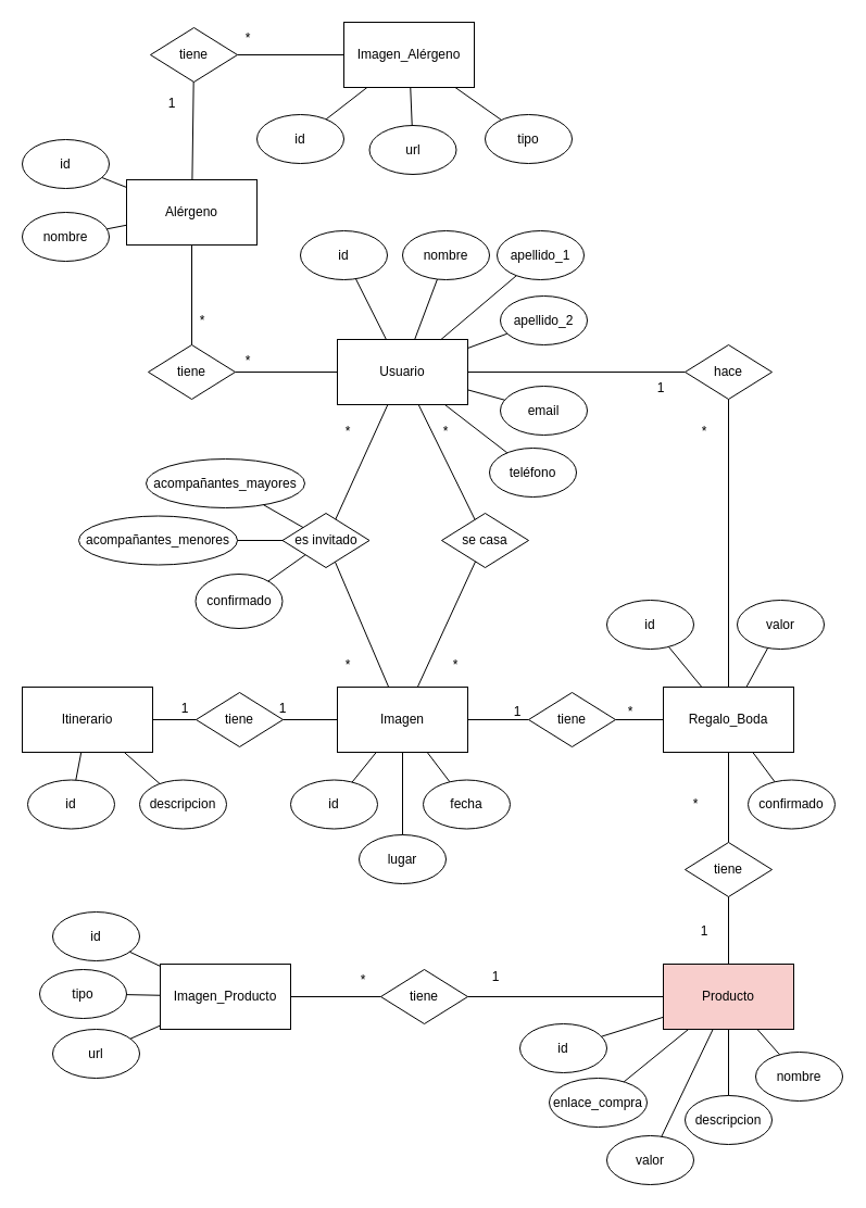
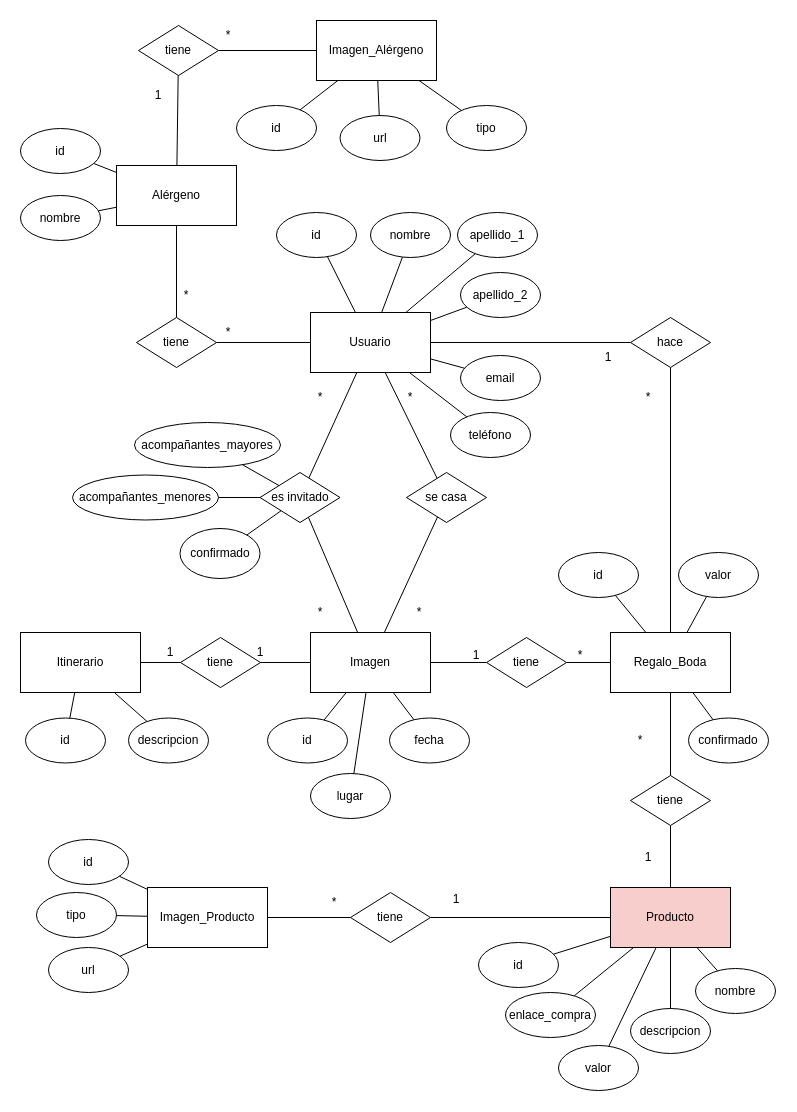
  <mxCell id="0" />
  <mxCell id="1" parent="0" />
  <mxCell id="2" value="Imagen" style="rounded=0;whiteSpace=wrap;html=1;" vertex="1" parent="1"><mxGeometry x="310" y="632" width="120" height="60" as="geometry" /></mxCell>
  <mxCell id="3" value="se casa" style="rhombus;whiteSpace=wrap;html=1;" vertex="1" parent="1"><mxGeometry x="406" y="472" width="80" height="50" as="geometry" /></mxCell>
  <mxCell id="4" value="tiene" style="rhombus;whiteSpace=wrap;html=1;" vertex="1" parent="1"><mxGeometry x="136" y="317" width="80" height="50" as="geometry" /></mxCell>
  <mxCell id="5" value="es invitado" style="rhombus;whiteSpace=wrap;html=1;" vertex="1" parent="1"><mxGeometry x="259.5" y="472" width="80" height="50" as="geometry" /></mxCell>
  <mxCell id="6" value="tiene" style="rhombus;whiteSpace=wrap;html=1;" vertex="1" parent="1"><mxGeometry x="180" y="637" width="80" height="50" as="geometry" /></mxCell>
  <mxCell id="7" value="" style="endArrow=none;html=1;rounded=0;" edge="1" parent="1" source="2" target="5"><mxGeometry width="50" height="50" relative="1" as="geometry"><mxPoint x="340" y="612" as="sourcePoint" /><mxPoint x="390" y="562" as="targetPoint" /></mxGeometry></mxCell>
  <mxCell id="8" value="" style="endArrow=none;html=1;rounded=0;" edge="1" parent="1" source="2" target="99"><mxGeometry width="50" height="50" relative="1" as="geometry"><mxPoint x="340" y="680" as="sourcePoint" /><mxPoint x="578" y="715" as="targetPoint" /></mxGeometry></mxCell>
  <mxCell id="9" value="Usuario" style="rounded=0;whiteSpace=wrap;html=1;" vertex="1" parent="1"><mxGeometry x="310" y="312" width="120" height="60" as="geometry" /></mxCell>
  <mxCell id="10" value="Producto" style="rounded=0;whiteSpace=wrap;html=1;fillColor=#f8cecc;" vertex="1" parent="1"><mxGeometry x="610" y="887" width="120" height="60" as="geometry" /></mxCell>
  <mxCell id="11" value="" style="endArrow=none;html=1;rounded=0;" edge="1" parent="1" source="5" target="9"><mxGeometry width="50" height="50" relative="1" as="geometry"><mxPoint x="340" y="482" as="sourcePoint" /><mxPoint x="390" y="562" as="targetPoint" /></mxGeometry></mxCell>
  <mxCell id="12" value="" style="endArrow=none;html=1;rounded=0;" edge="1" parent="1" source="2" target="3"><mxGeometry width="50" height="50" relative="1" as="geometry"><mxPoint x="340" y="612" as="sourcePoint" /><mxPoint x="390" y="562" as="targetPoint" /></mxGeometry></mxCell>
  <mxCell id="13" value="" style="endArrow=none;html=1;rounded=0;" edge="1" parent="1" source="3" target="9"><mxGeometry width="50" height="50" relative="1" as="geometry"><mxPoint x="340" y="612" as="sourcePoint" /><mxPoint x="390" y="562" as="targetPoint" /></mxGeometry></mxCell>
  <mxCell id="14" value="" style="endArrow=none;html=1;rounded=0;" edge="1" parent="1" source="98" target="102"><mxGeometry width="50" height="50" relative="1" as="geometry"><mxPoint x="506" y="717" as="sourcePoint" /><mxPoint x="668" y="765" as="targetPoint" /></mxGeometry></mxCell>
  <mxCell id="15" value="Alérgeno" style="rounded=0;whiteSpace=wrap;html=1;" vertex="1" parent="1"><mxGeometry x="116" y="165" width="120" height="60" as="geometry" /></mxCell>
  <mxCell id="16" value="" style="endArrow=none;html=1;rounded=0;" edge="1" parent="1" source="4" target="9"><mxGeometry width="50" height="50" relative="1" as="geometry"><mxPoint x="340" y="612" as="sourcePoint" /><mxPoint x="390" y="562" as="targetPoint" /></mxGeometry></mxCell>
  <mxCell id="17" value="" style="endArrow=none;html=1;rounded=0;" edge="1" parent="1" source="4" target="15"><mxGeometry width="50" height="50" relative="1" as="geometry"><mxPoint x="180" y="362" as="sourcePoint" /><mxPoint x="390" y="562" as="targetPoint" /></mxGeometry></mxCell>
  <mxCell id="18" value="Itinerario" style="rounded=0;whiteSpace=wrap;html=1;" vertex="1" parent="1"><mxGeometry x="20" y="632" width="120" height="60" as="geometry" /></mxCell>
  <mxCell id="19" value="" style="endArrow=none;html=1;rounded=0;" edge="1" parent="1" source="6" target="18"><mxGeometry width="50" height="50" relative="1" as="geometry"><mxPoint x="340" y="690" as="sourcePoint" /><mxPoint x="390" y="640" as="targetPoint" /></mxGeometry></mxCell>
  <mxCell id="20" value="" style="endArrow=none;html=1;rounded=0;" edge="1" parent="1" source="6" target="2"><mxGeometry width="50" height="50" relative="1" as="geometry"><mxPoint x="340" y="690" as="sourcePoint" /><mxPoint x="390" y="640" as="targetPoint" /></mxGeometry></mxCell>
  <mxCell id="21" value="*" style="text;html=1;align=center;verticalAlign=middle;whiteSpace=wrap;rounded=0;" vertex="1" parent="1"><mxGeometry x="156" y="279.5" width="60" height="30" as="geometry" /></mxCell>
  <mxCell id="22" value="*" style="text;html=1;align=center;verticalAlign=middle;whiteSpace=wrap;rounded=0;" vertex="1" parent="1"><mxGeometry x="198" y="317" width="60" height="30" as="geometry" /></mxCell>
  <mxCell id="23" value="*" style="text;html=1;align=center;verticalAlign=middle;whiteSpace=wrap;rounded=0;" vertex="1" parent="1"><mxGeometry x="389" y="597" width="60" height="30" as="geometry" /></mxCell>
  <mxCell id="24" value="*" style="text;html=1;align=center;verticalAlign=middle;whiteSpace=wrap;rounded=0;" vertex="1" parent="1"><mxGeometry x="290" y="382" width="60" height="30" as="geometry" /></mxCell>
  <mxCell id="25" value="*" style="text;html=1;align=center;verticalAlign=middle;whiteSpace=wrap;rounded=0;" vertex="1" parent="1"><mxGeometry x="380" y="382" width="60" height="30" as="geometry" /></mxCell>
  <mxCell id="26" value="*" style="text;html=1;align=center;verticalAlign=middle;whiteSpace=wrap;rounded=0;" vertex="1" parent="1"><mxGeometry x="290" y="597" width="60" height="30" as="geometry" /></mxCell>
  <mxCell id="27" value="1" style="text;html=1;align=center;verticalAlign=middle;whiteSpace=wrap;rounded=0;" vertex="1" parent="1"><mxGeometry x="140" y="637" width="60" height="30" as="geometry" /></mxCell>
  <mxCell id="28" value="1" style="text;html=1;align=center;verticalAlign=middle;whiteSpace=wrap;rounded=0;" vertex="1" parent="1"><mxGeometry x="230" y="637" width="60" height="30" as="geometry" /></mxCell>
  <mxCell id="29" value="*" style="text;html=1;align=center;verticalAlign=middle;whiteSpace=wrap;rounded=0;" vertex="1" parent="1"><mxGeometry x="550" y="640" width="60" height="30" as="geometry" /></mxCell>
  <mxCell id="30" value="id" style="ellipse;whiteSpace=wrap;html=1;" vertex="1" parent="1"><mxGeometry x="20" y="128" width="80" height="45" as="geometry" /></mxCell>
  <mxCell id="31" value="id" style="ellipse;whiteSpace=wrap;html=1;" vertex="1" parent="1"><mxGeometry x="276" y="212" width="80" height="45" as="geometry" /></mxCell>
  <mxCell id="32" value="id" style="ellipse;whiteSpace=wrap;html=1;" vertex="1" parent="1"><mxGeometry x="25" y="717.5" width="80" height="45" as="geometry" /></mxCell>
  <mxCell id="33" value="id" style="ellipse;whiteSpace=wrap;html=1;" vertex="1" parent="1"><mxGeometry x="267" y="717.5" width="80" height="45" as="geometry" /></mxCell>
  <mxCell id="34" value="id" style="ellipse;whiteSpace=wrap;html=1;" vertex="1" parent="1"><mxGeometry x="478" y="942" width="80" height="45" as="geometry" /></mxCell>
  <mxCell id="35" value="nombre" style="ellipse;whiteSpace=wrap;html=1;" vertex="1" parent="1"><mxGeometry x="20" y="195" width="80" height="45" as="geometry" /></mxCell>
  <mxCell id="36" value="nombre" style="ellipse;whiteSpace=wrap;html=1;" vertex="1" parent="1"><mxGeometry x="370" y="212" width="80" height="45" as="geometry" /></mxCell>
  <mxCell id="37" value="nombre" style="ellipse;whiteSpace=wrap;html=1;" vertex="1" parent="1"><mxGeometry x="695" y="968" width="80" height="45" as="geometry" /></mxCell>
  <mxCell id="38" value="descripcion" style="ellipse;whiteSpace=wrap;html=1;" vertex="1" parent="1"><mxGeometry x="128" y="717.5" width="80" height="45" as="geometry" /></mxCell>
  <mxCell id="39" value="email" style="ellipse;whiteSpace=wrap;html=1;" vertex="1" parent="1"><mxGeometry x="460" y="355" width="80" height="45" as="geometry" /></mxCell>
  <mxCell id="40" value="apellido_1" style="ellipse;whiteSpace=wrap;html=1;" vertex="1" parent="1"><mxGeometry x="457" y="212" width="80" height="45" as="geometry" /></mxCell>
  <mxCell id="41" value="apellido_2" style="ellipse;whiteSpace=wrap;html=1;" vertex="1" parent="1"><mxGeometry x="460" y="272" width="80" height="45" as="geometry" /></mxCell>
  <mxCell id="42" value="teléfono" style="ellipse;whiteSpace=wrap;html=1;" vertex="1" parent="1"><mxGeometry x="450" y="412" width="80" height="45" as="geometry" /></mxCell>
  <mxCell id="43" value="acompañantes_mayores" style="ellipse;whiteSpace=wrap;html=1;" vertex="1" parent="1"><mxGeometry x="134" y="422" width="146" height="45" as="geometry" /></mxCell>
  <mxCell id="44" value="acompañantes_menores" style="ellipse;whiteSpace=wrap;html=1;" vertex="1" parent="1"><mxGeometry x="72" y="474.5" width="146" height="45" as="geometry" /></mxCell>
  <mxCell id="45" value="confirmado" style="ellipse;whiteSpace=wrap;html=1;" vertex="1" parent="1"><mxGeometry x="179.5" y="528" width="80" height="50" as="geometry" /></mxCell>
  <mxCell id="46" value="valor" style="ellipse;whiteSpace=wrap;html=1;" vertex="1" parent="1"><mxGeometry x="558" y="1045" width="80" height="45" as="geometry" /></mxCell>
  <mxCell id="47" value="enlace_compra" style="ellipse;whiteSpace=wrap;html=1;" vertex="1" parent="1"><mxGeometry x="505" y="992" width="90" height="45" as="geometry" /></mxCell>
  <mxCell id="48" value="confirmado" style="ellipse;whiteSpace=wrap;html=1;" vertex="1" parent="1"><mxGeometry x="688" y="717.5" width="80" height="45" as="geometry" /></mxCell>
  <mxCell id="49" value="fecha" style="ellipse;whiteSpace=wrap;html=1;" vertex="1" parent="1"><mxGeometry x="389" y="717.5" width="80" height="45" as="geometry" /></mxCell>
- <mxCell id="50" value="lugar" style="ellipse;whiteSpace=wrap;html=1;" vertex="1" parent="1"><mxGeometry x="330" y="768" width="80" height="45" as="geometry" /></mxCell>
+ <mxCell id="50" value="lugar" style="ellipse;whiteSpace=wrap;html=1;" vertex="1" parent="1"><mxGeometry x="310" y="773" width="80" height="45" as="geometry" /></mxCell>
  <mxCell id="51" value="descripcion" style="ellipse;whiteSpace=wrap;html=1;" vertex="1" parent="1"><mxGeometry x="630" y="1008" width="80" height="45" as="geometry" /></mxCell>
  <mxCell id="52" value="Imagen_Producto" style="rounded=0;whiteSpace=wrap;html=1;" vertex="1" parent="1"><mxGeometry x="147" y="887" width="120" height="60" as="geometry" /></mxCell>
  <mxCell id="53" value="Imagen_Alérgeno" style="rounded=0;whiteSpace=wrap;html=1;" vertex="1" parent="1"><mxGeometry x="316" y="20" width="120" height="60" as="geometry" /></mxCell>
  <mxCell id="54" value="tiene" style="rhombus;whiteSpace=wrap;html=1;" vertex="1" parent="1"><mxGeometry x="138" y="25" width="80" height="50" as="geometry" /></mxCell>
  <mxCell id="55" value="" style="endArrow=none;html=1;rounded=0;" edge="1" parent="1" source="54" target="53"><mxGeometry width="50" height="50" relative="1" as="geometry"><mxPoint x="346" y="232" as="sourcePoint" /><mxPoint x="396" y="182" as="targetPoint" /></mxGeometry></mxCell>
  <mxCell id="56" value="" style="endArrow=none;html=1;rounded=0;" edge="1" parent="1" source="15" target="54"><mxGeometry width="50" height="50" relative="1" as="geometry"><mxPoint x="346" y="232" as="sourcePoint" /><mxPoint x="396" y="182" as="targetPoint" /></mxGeometry></mxCell>
  <mxCell id="57" value="1" style="text;html=1;align=center;verticalAlign=middle;whiteSpace=wrap;rounded=0;" vertex="1" parent="1"><mxGeometry x="128" y="80" width="60" height="30" as="geometry" /></mxCell>
  <mxCell id="58" value="*" style="text;html=1;align=center;verticalAlign=middle;whiteSpace=wrap;rounded=0;" vertex="1" parent="1"><mxGeometry x="198" y="20" width="60" height="30" as="geometry" /></mxCell>
  <mxCell id="59" value="id" style="ellipse;whiteSpace=wrap;html=1;" vertex="1" parent="1"><mxGeometry x="236" y="105" width="80" height="45" as="geometry" /></mxCell>
  <mxCell id="60" value="tipo" style="ellipse;whiteSpace=wrap;html=1;" vertex="1" parent="1"><mxGeometry x="446" y="105" width="80" height="45" as="geometry" /></mxCell>
  <mxCell id="61" value="url" style="ellipse;whiteSpace=wrap;html=1;" vertex="1" parent="1"><mxGeometry x="339.5" y="115" width="80" height="45" as="geometry" /></mxCell>
  <mxCell id="62" value="id" style="ellipse;whiteSpace=wrap;html=1;" vertex="1" parent="1"><mxGeometry x="48" y="839" width="80" height="45" as="geometry" /></mxCell>
  <mxCell id="63" value="tipo" style="ellipse;whiteSpace=wrap;html=1;" vertex="1" parent="1"><mxGeometry x="36" y="892" width="80" height="45" as="geometry" /></mxCell>
  <mxCell id="64" value="url" style="ellipse;whiteSpace=wrap;html=1;" vertex="1" parent="1"><mxGeometry x="48" y="947" width="80" height="45" as="geometry" /></mxCell>
  <mxCell id="65" value="tiene" style="rhombus;whiteSpace=wrap;html=1;" vertex="1" parent="1"><mxGeometry x="350" y="892" width="80" height="50" as="geometry" /></mxCell>
  <mxCell id="66" value="" style="endArrow=none;html=1;rounded=0;" edge="1" parent="1" source="65" target="52"><mxGeometry width="50" height="50" relative="1" as="geometry"><mxPoint x="296" y="942" as="sourcePoint" /><mxPoint x="346" y="892" as="targetPoint" /></mxGeometry></mxCell>
  <mxCell id="67" value="" style="endArrow=none;html=1;rounded=0;" edge="1" parent="1" source="65" target="10"><mxGeometry width="50" height="50" relative="1" as="geometry"><mxPoint x="296" y="942" as="sourcePoint" /><mxPoint x="346" y="892" as="targetPoint" /></mxGeometry></mxCell>
  <mxCell id="68" value="" style="endArrow=none;html=1;rounded=0;" edge="1" parent="1" source="53" target="59"><mxGeometry width="50" height="50" relative="1" as="geometry"><mxPoint x="296" y="212" as="sourcePoint" /><mxPoint x="519.084" y="24.371" as="targetPoint" /></mxGeometry></mxCell>
  <mxCell id="69" value="" style="endArrow=none;html=1;rounded=0;" edge="1" parent="1" source="53" target="60"><mxGeometry width="50" height="50" relative="1" as="geometry"><mxPoint x="296" y="212" as="sourcePoint" /><mxPoint x="346" y="162" as="targetPoint" /></mxGeometry></mxCell>
  <mxCell id="70" value="" style="endArrow=none;html=1;rounded=0;" edge="1" parent="1" source="53" target="61"><mxGeometry width="50" height="50" relative="1" as="geometry"><mxPoint x="296" y="212" as="sourcePoint" /><mxPoint x="346" y="162" as="targetPoint" /></mxGeometry></mxCell>
  <mxCell id="71" value="" style="endArrow=none;html=1;rounded=0;" edge="1" parent="1" source="9" target="31"><mxGeometry width="50" height="50" relative="1" as="geometry"><mxPoint x="296" y="302" as="sourcePoint" /><mxPoint x="346" y="252" as="targetPoint" /></mxGeometry></mxCell>
  <mxCell id="72" value="" style="endArrow=none;html=1;rounded=0;" edge="1" parent="1" source="36" target="9"><mxGeometry width="50" height="50" relative="1" as="geometry"><mxPoint x="296" y="302" as="sourcePoint" /><mxPoint x="346" y="252" as="targetPoint" /></mxGeometry></mxCell>
  <mxCell id="73" value="" style="endArrow=none;html=1;rounded=0;" edge="1" parent="1" source="9" target="40"><mxGeometry width="50" height="50" relative="1" as="geometry"><mxPoint x="296" y="302" as="sourcePoint" /><mxPoint x="346" y="252" as="targetPoint" /></mxGeometry></mxCell>
  <mxCell id="74" value="" style="endArrow=none;html=1;rounded=0;" edge="1" parent="1" source="9" target="41"><mxGeometry width="50" height="50" relative="1" as="geometry"><mxPoint x="296" y="302" as="sourcePoint" /><mxPoint x="346" y="252" as="targetPoint" /></mxGeometry></mxCell>
  <mxCell id="75" value="" style="endArrow=none;html=1;rounded=0;" edge="1" parent="1" source="39" target="9"><mxGeometry width="50" height="50" relative="1" as="geometry"><mxPoint x="296" y="402" as="sourcePoint" /><mxPoint x="346" y="352" as="targetPoint" /></mxGeometry></mxCell>
  <mxCell id="76" value="" style="endArrow=none;html=1;rounded=0;" edge="1" parent="1" source="42" target="9"><mxGeometry width="50" height="50" relative="1" as="geometry"><mxPoint x="296" y="402" as="sourcePoint" /><mxPoint x="346" y="352" as="targetPoint" /></mxGeometry></mxCell>
  <mxCell id="77" value="" style="endArrow=none;html=1;rounded=0;" edge="1" parent="1" source="30" target="15"><mxGeometry width="50" height="50" relative="1" as="geometry"><mxPoint x="296" y="172" as="sourcePoint" /><mxPoint x="346" y="122" as="targetPoint" /></mxGeometry></mxCell>
  <mxCell id="78" value="" style="endArrow=none;html=1;rounded=0;" edge="1" parent="1" source="15" target="35"><mxGeometry width="50" height="50" relative="1" as="geometry"><mxPoint x="296" y="172" as="sourcePoint" /><mxPoint x="346" y="122" as="targetPoint" /></mxGeometry></mxCell>
  <mxCell id="79" value="" style="endArrow=none;html=1;rounded=0;" edge="1" parent="1" source="44" target="5"><mxGeometry width="50" height="50" relative="1" as="geometry"><mxPoint x="138" y="575" as="sourcePoint" /><mxPoint x="188" y="525" as="targetPoint" /></mxGeometry></mxCell>
  <mxCell id="80" value="" style="endArrow=none;html=1;rounded=0;" edge="1" parent="1" source="43" target="5"><mxGeometry width="50" height="50" relative="1" as="geometry"><mxPoint x="138" y="575" as="sourcePoint" /><mxPoint x="188" y="525" as="targetPoint" /></mxGeometry></mxCell>
  <mxCell id="81" value="" style="endArrow=none;html=1;rounded=0;" edge="1" parent="1" source="45" target="5"><mxGeometry width="50" height="50" relative="1" as="geometry"><mxPoint x="138" y="605" as="sourcePoint" /><mxPoint x="188" y="555" as="targetPoint" /></mxGeometry></mxCell>
  <mxCell id="82" value="" style="endArrow=none;html=1;rounded=0;" edge="1" parent="1" source="18" target="38"><mxGeometry width="50" height="50" relative="1" as="geometry"><mxPoint x="138" y="815" as="sourcePoint" /><mxPoint x="188" y="765" as="targetPoint" /></mxGeometry></mxCell>
  <mxCell id="83" value="" style="endArrow=none;html=1;rounded=0;" edge="1" parent="1" source="18" target="32"><mxGeometry width="50" height="50" relative="1" as="geometry"><mxPoint x="138" y="815" as="sourcePoint" /><mxPoint x="188" y="765" as="targetPoint" /></mxGeometry></mxCell>
  <mxCell id="84" value="" style="endArrow=none;html=1;rounded=0;" edge="1" parent="1" source="52" target="64"><mxGeometry width="50" height="50" relative="1" as="geometry"><mxPoint x="186" y="925" as="sourcePoint" /><mxPoint x="236" y="875" as="targetPoint" /></mxGeometry></mxCell>
  <mxCell id="85" value="" style="endArrow=none;html=1;rounded=0;" edge="1" parent="1" source="52" target="63"><mxGeometry width="50" height="50" relative="1" as="geometry"><mxPoint x="186" y="925" as="sourcePoint" /><mxPoint x="236" y="875" as="targetPoint" /></mxGeometry></mxCell>
  <mxCell id="86" value="" style="endArrow=none;html=1;rounded=0;" edge="1" parent="1" source="52" target="62"><mxGeometry width="50" height="50" relative="1" as="geometry"><mxPoint x="186" y="925" as="sourcePoint" /><mxPoint x="236" y="875" as="targetPoint" /></mxGeometry></mxCell>
  <mxCell id="87" value="*" style="text;html=1;align=center;verticalAlign=middle;whiteSpace=wrap;rounded=0;" vertex="1" parent="1"><mxGeometry x="304" y="887" width="60" height="30" as="geometry" /></mxCell>
  <mxCell id="88" value="1" style="text;html=1;align=center;verticalAlign=middle;whiteSpace=wrap;rounded=0;" vertex="1" parent="1"><mxGeometry x="426" y="884" width="60" height="30" as="geometry" /></mxCell>
  <mxCell id="89" value="" style="endArrow=none;html=1;rounded=0;" edge="1" parent="1" source="10" target="37"><mxGeometry width="50" height="50" relative="1" as="geometry"><mxPoint x="588" y="1015" as="sourcePoint" /><mxPoint x="638" y="965" as="targetPoint" /></mxGeometry></mxCell>
  <mxCell id="90" value="" style="endArrow=none;html=1;rounded=0;" edge="1" parent="1" source="10" target="34"><mxGeometry width="50" height="50" relative="1" as="geometry"><mxPoint x="588" y="1015" as="sourcePoint" /><mxPoint x="638" y="965" as="targetPoint" /></mxGeometry></mxCell>
  <mxCell id="91" value="" style="endArrow=none;html=1;rounded=0;" edge="1" parent="1" source="46" target="10"><mxGeometry width="50" height="50" relative="1" as="geometry"><mxPoint x="588" y="1015" as="sourcePoint" /><mxPoint x="638" y="965" as="targetPoint" /></mxGeometry></mxCell>
  <mxCell id="92" value="" style="endArrow=none;html=1;rounded=0;" edge="1" parent="1" source="10" target="51"><mxGeometry width="50" height="50" relative="1" as="geometry"><mxPoint x="588" y="1015" as="sourcePoint" /><mxPoint x="638" y="965" as="targetPoint" /></mxGeometry></mxCell>
  <mxCell id="93" value="" style="endArrow=none;html=1;rounded=0;" edge="1" parent="1" source="47" target="10"><mxGeometry width="50" height="50" relative="1" as="geometry"><mxPoint x="588" y="1015" as="sourcePoint" /><mxPoint x="638" y="965" as="targetPoint" /></mxGeometry></mxCell>
  <mxCell id="94" value="" style="endArrow=none;html=1;rounded=0;" edge="1" parent="1" source="98" target="48"><mxGeometry width="50" height="50" relative="1" as="geometry"><mxPoint x="506" y="637" as="sourcePoint" /><mxPoint x="568" y="645" as="targetPoint" /></mxGeometry></mxCell>
  <mxCell id="95" value="" style="endArrow=none;html=1;rounded=0;" edge="1" parent="1" source="49" target="2"><mxGeometry width="50" height="50" relative="1" as="geometry"><mxPoint x="588" y="695" as="sourcePoint" /><mxPoint x="638" y="645" as="targetPoint" /></mxGeometry></mxCell>
  <mxCell id="96" value="" style="endArrow=none;html=1;rounded=0;" edge="1" parent="1" source="2" target="33"><mxGeometry width="50" height="50" relative="1" as="geometry"><mxPoint x="388" y="695" as="sourcePoint" /><mxPoint x="438" y="645" as="targetPoint" /></mxGeometry></mxCell>
  <mxCell id="97" value="" style="endArrow=none;html=1;rounded=0;" edge="1" parent="1" source="2" target="50"><mxGeometry width="50" height="50" relative="1" as="geometry"><mxPoint x="388" y="695" as="sourcePoint" /><mxPoint x="438" y="645" as="targetPoint" /></mxGeometry></mxCell>
  <mxCell id="98" value="Regalo_Boda" style="rounded=0;whiteSpace=wrap;html=1;" vertex="1" parent="1"><mxGeometry x="610" y="632" width="120" height="60" as="geometry" /></mxCell>
  <mxCell id="99" value="tiene" style="rhombus;whiteSpace=wrap;html=1;" vertex="1" parent="1"><mxGeometry x="486" y="637" width="80" height="50" as="geometry" /></mxCell>
  <mxCell id="100" value="" style="endArrow=none;html=1;rounded=0;" edge="1" parent="1" source="98" target="99"><mxGeometry width="50" height="50" relative="1" as="geometry"><mxPoint x="228" y="885" as="sourcePoint" /><mxPoint x="278" y="835" as="targetPoint" /></mxGeometry></mxCell>
  <mxCell id="101" value="1" style="text;html=1;align=center;verticalAlign=middle;whiteSpace=wrap;rounded=0;" vertex="1" parent="1"><mxGeometry x="446" y="640" width="60" height="30" as="geometry" /></mxCell>
  <mxCell id="102" value="tiene" style="rhombus;whiteSpace=wrap;html=1;" vertex="1" parent="1"><mxGeometry x="630" y="775" width="80" height="50" as="geometry" /></mxCell>
  <mxCell id="103" value="" style="endArrow=none;html=1;rounded=0;" edge="1" parent="1" source="10" target="102"><mxGeometry width="50" height="50" relative="1" as="geometry"><mxPoint x="228" y="885" as="sourcePoint" /><mxPoint x="278" y="835" as="targetPoint" /></mxGeometry></mxCell>
  <mxCell id="104" value="1" style="text;html=1;align=center;verticalAlign=middle;whiteSpace=wrap;rounded=0;" vertex="1" parent="1"><mxGeometry x="618" y="842" width="60" height="30" as="geometry" /></mxCell>
  <mxCell id="105" value="*" style="text;html=1;align=center;verticalAlign=middle;whiteSpace=wrap;rounded=0;" vertex="1" parent="1"><mxGeometry x="610" y="725" width="60" height="30" as="geometry" /></mxCell>
  <mxCell id="106" value="id" style="ellipse;whiteSpace=wrap;html=1;" vertex="1" parent="1"><mxGeometry x="558" y="552" width="80" height="45" as="geometry" /></mxCell>
  <mxCell id="107" value="valor" style="ellipse;whiteSpace=wrap;html=1;" vertex="1" parent="1"><mxGeometry x="678" y="552" width="80" height="45" as="geometry" /></mxCell>
  <mxCell id="108" value="" style="endArrow=none;html=1;rounded=0;" edge="1" parent="1" source="98" target="106"><mxGeometry width="50" height="50" relative="1" as="geometry"><mxPoint x="288" y="615" as="sourcePoint" /><mxPoint x="338" y="565" as="targetPoint" /></mxGeometry></mxCell>
  <mxCell id="109" value="" style="endArrow=none;html=1;rounded=0;" edge="1" parent="1" source="98" target="107"><mxGeometry width="50" height="50" relative="1" as="geometry"><mxPoint x="288" y="615" as="sourcePoint" /><mxPoint x="766.765" y="726.383" as="targetPoint" /></mxGeometry></mxCell>
  <mxCell id="110" value="hace" style="rhombus;whiteSpace=wrap;html=1;" vertex="1" parent="1"><mxGeometry x="630" y="317" width="80" height="50" as="geometry" /></mxCell>
  <mxCell id="111" value="" style="endArrow=none;html=1;rounded=0;" edge="1" parent="1" source="9" target="110"><mxGeometry width="50" height="50" relative="1" as="geometry"><mxPoint x="358" y="535" as="sourcePoint" /><mxPoint x="408" y="485" as="targetPoint" /></mxGeometry></mxCell>
  <mxCell id="112" value="" style="endArrow=none;html=1;rounded=0;" edge="1" parent="1" source="98" target="110"><mxGeometry width="50" height="50" relative="1" as="geometry"><mxPoint x="358" y="535" as="sourcePoint" /><mxPoint x="408" y="485" as="targetPoint" /></mxGeometry></mxCell>
  <mxCell id="113" value="*" style="text;html=1;align=center;verticalAlign=middle;whiteSpace=wrap;rounded=0;" vertex="1" parent="1"><mxGeometry x="618" y="382" width="60" height="30" as="geometry" /></mxCell>
  <mxCell id="114" value="1" style="text;html=1;align=center;verticalAlign=middle;whiteSpace=wrap;rounded=0;" vertex="1" parent="1"><mxGeometry x="578" y="342" width="60" height="30" as="geometry" /></mxCell>
